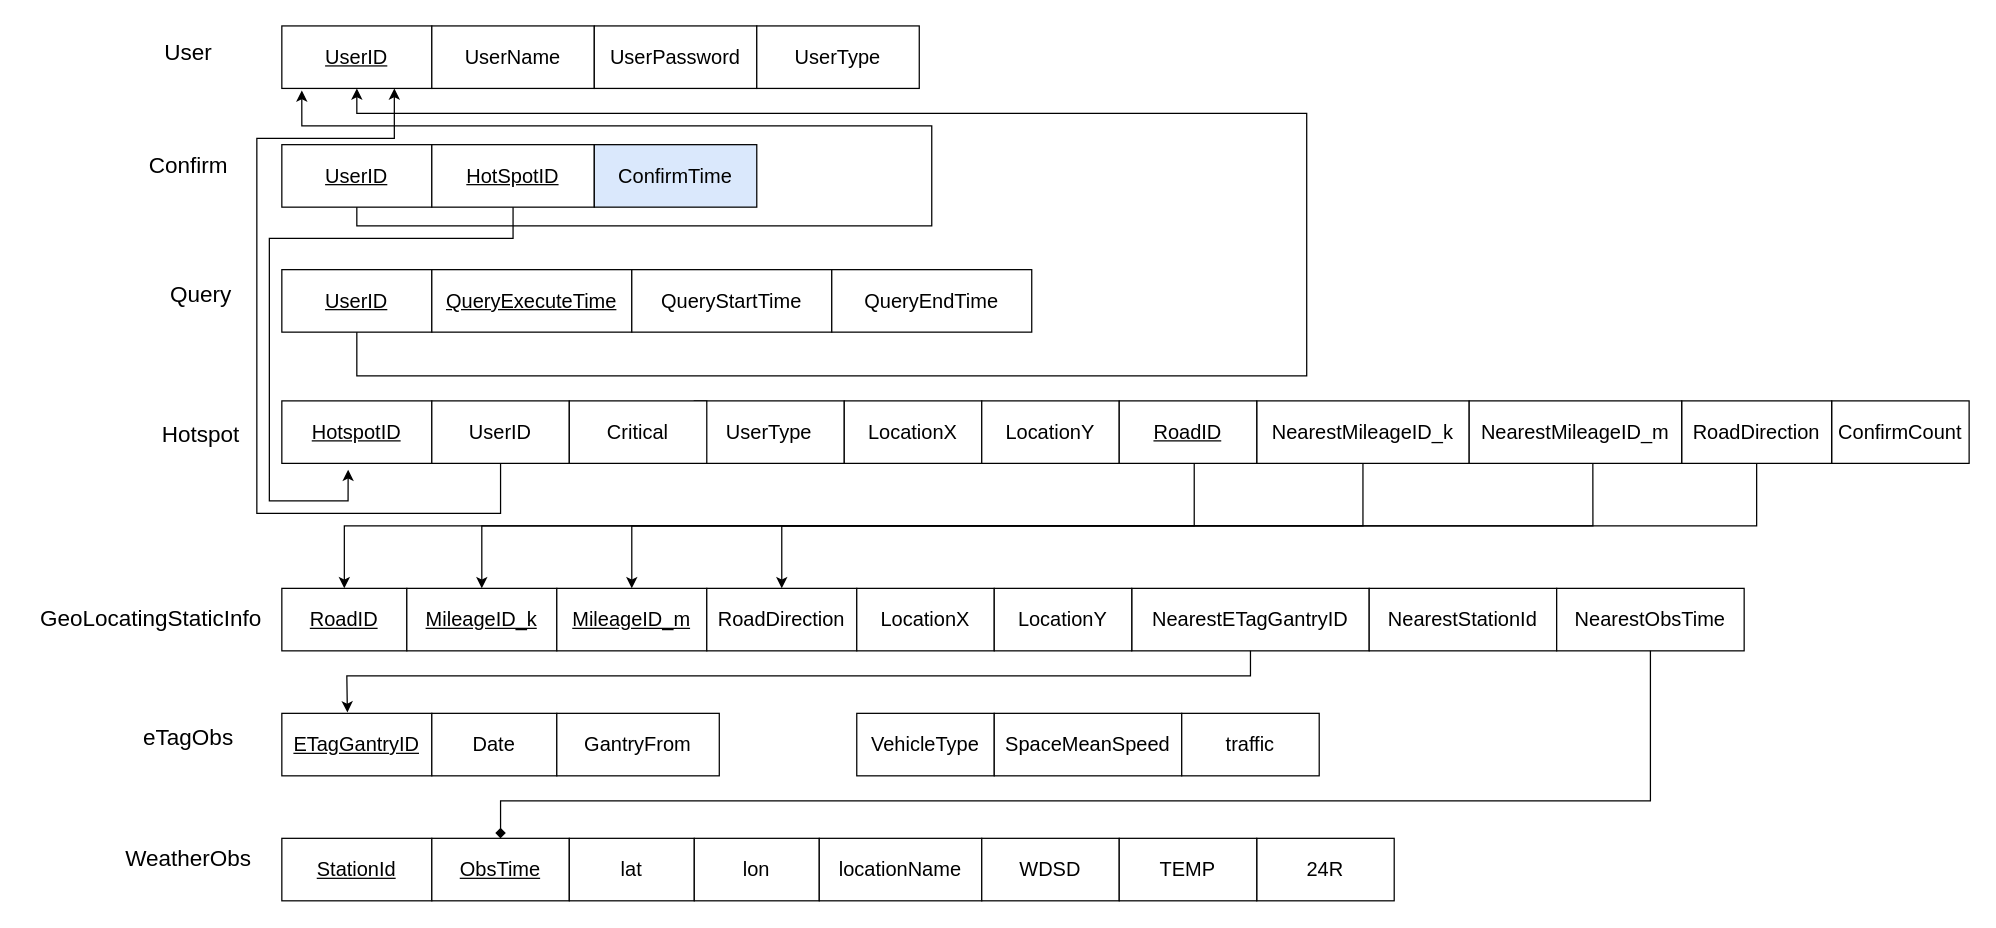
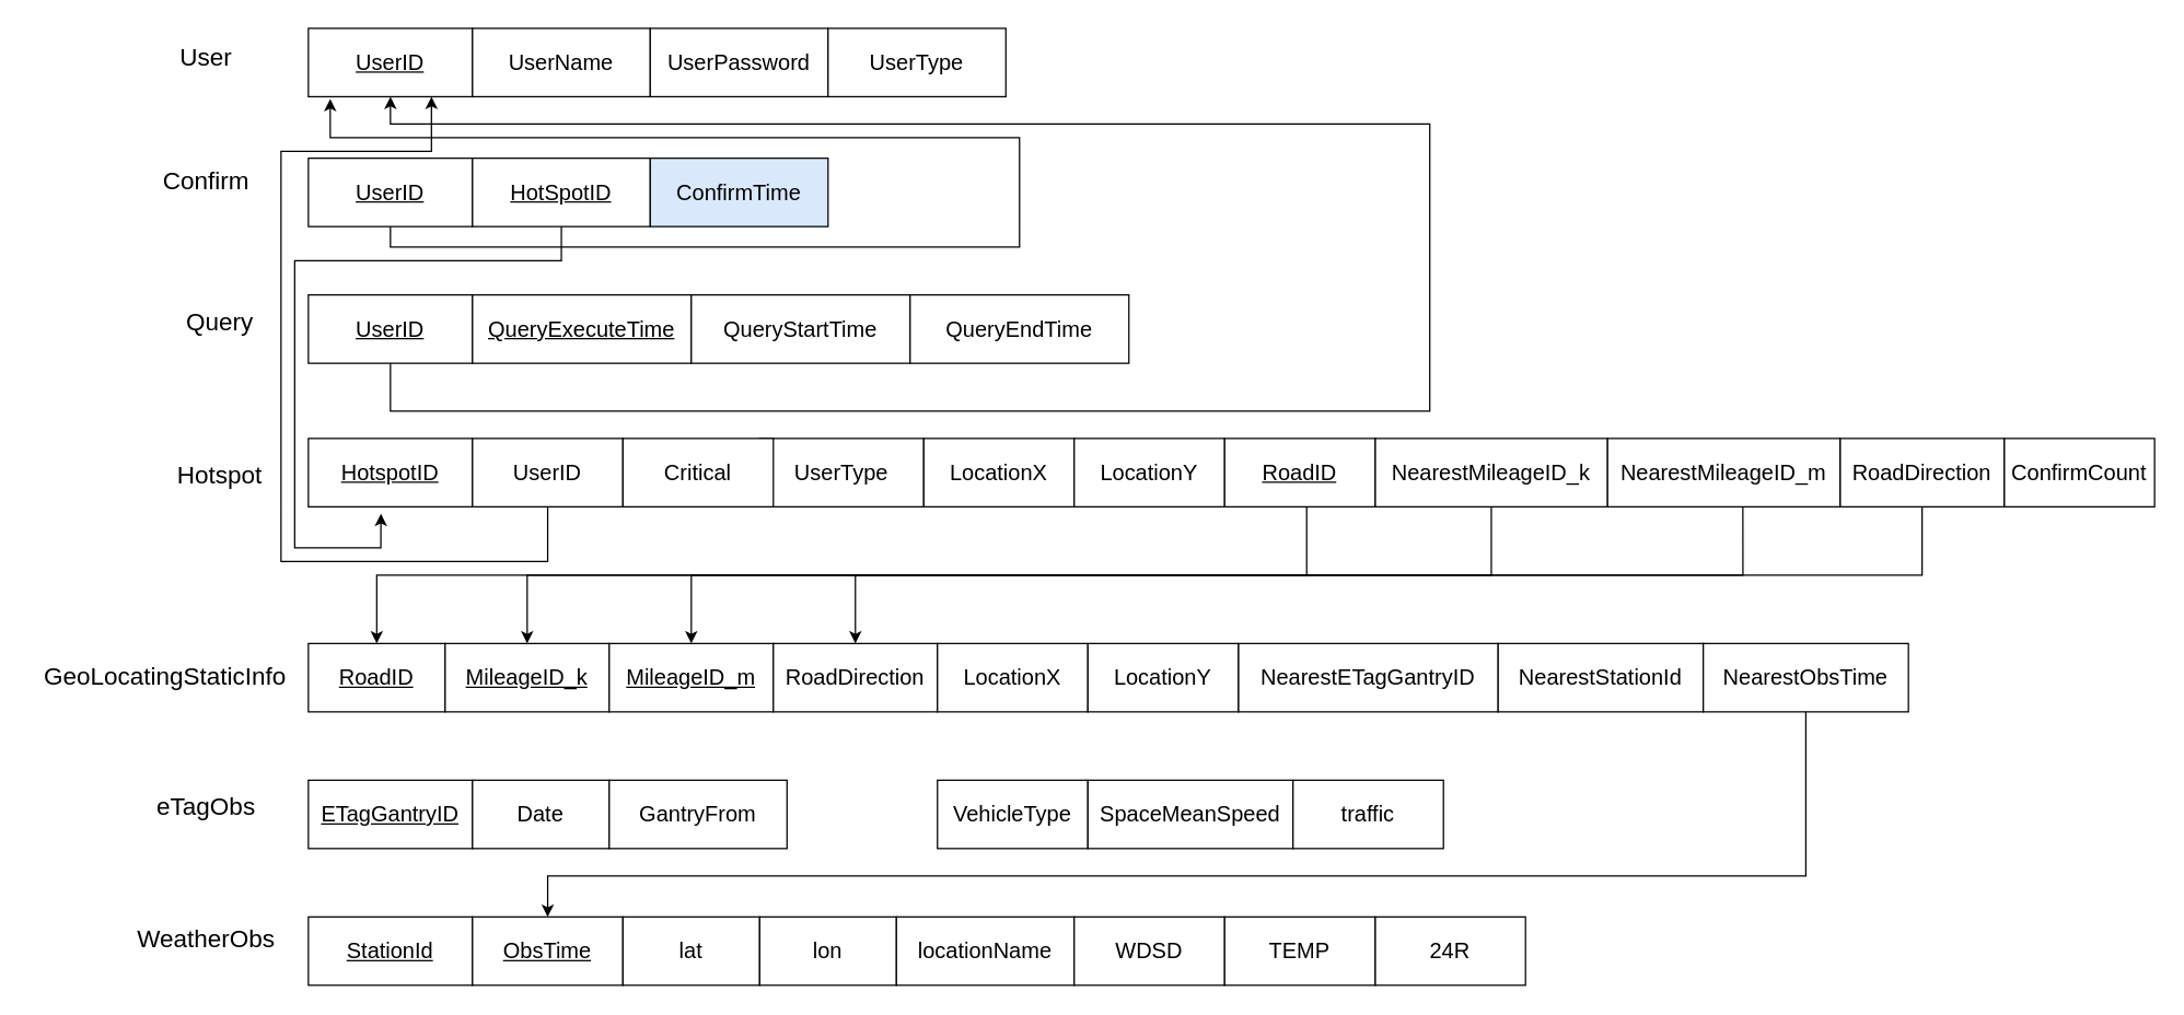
  <mxCell id="0" />
  <mxCell id="1" parent="0" />
  <mxCell id="2" value="" style="group" vertex="1" connectable="0" parent="1"><mxGeometry x="20" y="20" width="1555" height="700" as="geometry" /></mxCell>
  <mxCell id="3" value="User" style="text;html=1;align=center;verticalAlign=middle;resizable=0;points=[];autosize=1;strokeColor=none;fillColor=none;fontSize=18;fontFamily=Helvetica;fontColor=default;container=0;" parent="2" vertex="1"><mxGeometry x="100" y="2" width="60" height="40" as="geometry" /></mxCell>
  <mxCell id="4" value="Confirm" style="text;html=1;align=center;verticalAlign=middle;resizable=0;points=[];autosize=1;strokeColor=none;fillColor=none;fontSize=18;fontFamily=Helvetica;fontColor=default;container=0;" parent="2" vertex="1"><mxGeometry x="85" y="92" width="90" height="40" as="geometry" /></mxCell>
  <mxCell id="5" value="Query" style="text;html=1;align=center;verticalAlign=middle;resizable=0;points=[];autosize=1;strokeColor=none;fillColor=none;fontSize=18;fontFamily=Helvetica;fontColor=default;container=0;" parent="2" vertex="1"><mxGeometry x="105" y="195" width="70" height="40" as="geometry" /></mxCell>
  <mxCell id="6" value="&lt;u&gt;UserID&lt;/u&gt;" style="rounded=0;whiteSpace=wrap;html=1;fontSize=16;container=0;" parent="2" vertex="1"><mxGeometry x="205" width="120" height="50" as="geometry" /></mxCell>
  <mxCell id="7" value="UserName" style="rounded=0;whiteSpace=wrap;html=1;fontSize=16;container=0;" parent="2" vertex="1"><mxGeometry x="325" width="130" height="50" as="geometry" /></mxCell>
  <mxCell id="8" value="&lt;u&gt;UserID&lt;/u&gt;" style="rounded=0;whiteSpace=wrap;html=1;fontSize=16;container=0;" parent="2" vertex="1"><mxGeometry x="205" y="95" width="120" height="50" as="geometry" /></mxCell>
  <mxCell id="9" value="&lt;u&gt;HotSpotID&lt;/u&gt;" style="rounded=0;whiteSpace=wrap;html=1;fontSize=16;container=0;" parent="2" vertex="1"><mxGeometry x="325" y="95" width="130" height="50" as="geometry" /></mxCell>
  <mxCell id="10" value="&lt;u&gt;UserID&lt;/u&gt;" style="rounded=0;whiteSpace=wrap;html=1;fontSize=16;container=0;" parent="2" vertex="1"><mxGeometry x="205" y="195" width="120" height="50" as="geometry" /></mxCell>
  <mxCell id="11" value="&lt;u&gt;QueryExecuteTime&lt;/u&gt;" style="rounded=0;whiteSpace=wrap;html=1;fontSize=16;container=0;" parent="2" vertex="1"><mxGeometry x="325" y="195" width="160" height="50" as="geometry" /></mxCell>
  <mxCell id="12" value="&lt;font style=&quot;font-size: 18px;&quot;&gt;Hotspot&lt;/font&gt;" style="text;html=1;align=center;verticalAlign=middle;resizable=0;points=[];autosize=1;strokeColor=none;fillColor=none;fontSize=18;fontFamily=Helvetica;fontColor=default;container=0;" parent="2" vertex="1"><mxGeometry x="95" y="307" width="90" height="40" as="geometry" /></mxCell>
  <mxCell id="13" value="GeoLocatingStaticInfo" style="text;html=1;align=center;verticalAlign=middle;resizable=0;points=[];autosize=1;strokeColor=none;fillColor=none;fontSize=18;fontFamily=Helvetica;fontColor=default;container=0;" parent="2" vertex="1"><mxGeometry y="455" width="200" height="40" as="geometry" /></mxCell>
  <mxCell id="14" value="eTagObs" style="text;html=1;align=center;verticalAlign=middle;resizable=0;points=[];autosize=1;strokeColor=none;fillColor=none;fontSize=18;fontFamily=Helvetica;fontColor=default;container=0;" parent="2" vertex="1"><mxGeometry x="80" y="550" width="100" height="40" as="geometry" /></mxCell>
  <mxCell id="15" value="WeatherObs" style="text;html=1;align=center;verticalAlign=middle;resizable=0;points=[];autosize=1;strokeColor=none;fillColor=none;fontSize=18;fontFamily=Helvetica;fontColor=default;container=0;" parent="2" vertex="1"><mxGeometry x="70" y="647" width="120" height="40" as="geometry" /></mxCell>
  <mxCell id="16" value="&lt;font style=&quot;font-size: 16px;&quot;&gt;&lt;u&gt;HotspotID&lt;/u&gt;&lt;/font&gt;" style="rounded=0;whiteSpace=wrap;html=1;fontSize=16;container=0;" parent="2" vertex="1"><mxGeometry x="205" y="300" width="120" height="50" as="geometry" /></mxCell>
  <mxCell id="17" value="UserID" style="rounded=0;whiteSpace=wrap;html=1;fontSize=16;container=0;" parent="2" vertex="1"><mxGeometry x="325" y="300" width="110" height="50" as="geometry" /></mxCell>
  <mxCell id="18" value="UserType" style="rounded=0;whiteSpace=wrap;html=1;fontSize=16;container=0;" parent="2" vertex="1"><mxGeometry x="535" y="300" width="120" height="50" as="geometry" /></mxCell>
  <mxCell id="19" value="Critical" style="rounded=0;whiteSpace=wrap;html=1;fontSize=16;container=0;" parent="2" vertex="1"><mxGeometry x="435" y="300" width="110" height="50" as="geometry" /></mxCell>
  <mxCell id="20" value="LocationX" style="rounded=0;whiteSpace=wrap;html=1;fontSize=16;container=0;" parent="2" vertex="1"><mxGeometry x="655" y="300" width="110" height="50" as="geometry" /></mxCell>
  <mxCell id="21" value="&lt;u&gt;RoadID&lt;/u&gt;" style="rounded=0;whiteSpace=wrap;html=1;fontSize=16;container=0;" parent="2" vertex="1"><mxGeometry x="205" y="450" width="100" height="50" as="geometry" /></mxCell>
  <mxCell id="22" value="NearestETagGantryID" style="rounded=0;whiteSpace=wrap;html=1;fontSize=16;container=0;" parent="2" vertex="1"><mxGeometry x="885" y="450" width="190" height="50" as="geometry" /></mxCell>
  <mxCell id="23" value="&lt;u&gt;ETagGantryID&lt;/u&gt;" style="rounded=0;whiteSpace=wrap;html=1;fontSize=16;container=0;" parent="2" vertex="1"><mxGeometry x="205" y="550" width="120" height="50" as="geometry" /></mxCell>
  <mxCell id="24" value="Date" style="rounded=0;whiteSpace=wrap;html=1;fontSize=16;container=0;" parent="2" vertex="1"><mxGeometry x="325" y="550" width="100" height="50" as="geometry" /></mxCell>
  <mxCell id="25" value="GantryFrom" style="rounded=0;whiteSpace=wrap;html=1;fontSize=16;container=0;" parent="2" vertex="1"><mxGeometry x="425" y="550" width="130" height="50" as="geometry" /></mxCell>
  <mxCell id="26" value="VehicleType" style="rounded=0;whiteSpace=wrap;html=1;fontSize=16;container=0;" parent="2" vertex="1"><mxGeometry x="665" y="550" width="110" height="50" as="geometry" /></mxCell>
  <mxCell id="27" value="&lt;u&gt;StationId&lt;/u&gt;" style="rounded=0;whiteSpace=wrap;html=1;fontSize=16;container=0;" parent="2" vertex="1"><mxGeometry x="205" y="650" width="120" height="50" as="geometry" /></mxCell>
  <mxCell id="28" value="&lt;u&gt;ObsTime&lt;/u&gt;" style="rounded=0;whiteSpace=wrap;html=1;fontSize=16;container=0;" parent="2" vertex="1"><mxGeometry x="325" y="650" width="110" height="50" as="geometry" /></mxCell>
  <mxCell id="29" value="lat" style="rounded=0;whiteSpace=wrap;html=1;fontSize=16;container=0;" parent="2" vertex="1"><mxGeometry x="435" y="650" width="100" height="50" as="geometry" /></mxCell>
  <mxCell id="30" value="lon" style="rounded=0;whiteSpace=wrap;html=1;fontSize=16;container=0;" parent="2" vertex="1"><mxGeometry x="535" y="650" width="100" height="50" as="geometry" /></mxCell>
  <mxCell id="31" value="locationName" style="rounded=0;whiteSpace=wrap;html=1;fontSize=16;container=0;" parent="2" vertex="1"><mxGeometry x="635" y="650" width="130" height="50" as="geometry" /></mxCell>
  <mxCell id="32" value="UserPassword" style="rounded=0;whiteSpace=wrap;html=1;fontSize=16;container=0;" vertex="1" parent="2"><mxGeometry x="455" width="130" height="50" as="geometry" /></mxCell>
  <mxCell id="33" value="UserType" style="rounded=0;whiteSpace=wrap;html=1;fontSize=16;container=0;" vertex="1" parent="2"><mxGeometry x="585" width="130" height="50" as="geometry" /></mxCell>
  <mxCell id="34" value="ConfirmTime" style="rounded=0;whiteSpace=wrap;html=1;fontSize=16;container=0;fillColor=#dae8fc;" vertex="1" parent="2"><mxGeometry x="455" y="95" width="130" height="50" as="geometry" /></mxCell>
  <mxCell id="35" value="QueryStartTime" style="rounded=0;whiteSpace=wrap;html=1;fontSize=16;container=0;" vertex="1" parent="2"><mxGeometry x="485" y="195" width="160" height="50" as="geometry" /></mxCell>
  <mxCell id="36" value="QueryEndTime" style="rounded=0;whiteSpace=wrap;html=1;fontSize=16;container=0;" vertex="1" parent="2"><mxGeometry x="645" y="195" width="160" height="50" as="geometry" /></mxCell>
  <mxCell id="37" value="LocationY" style="rounded=0;whiteSpace=wrap;html=1;fontSize=16;container=0;" vertex="1" parent="2"><mxGeometry x="765" y="300" width="110" height="50" as="geometry" /></mxCell>
  <mxCell id="38" value="ConfirmCount" style="rounded=0;whiteSpace=wrap;html=1;fontSize=16;container=0;" vertex="1" parent="2"><mxGeometry x="1445" y="300" width="110" height="50" as="geometry" /></mxCell>
  <mxCell id="39" value="RoadDirection" style="rounded=0;whiteSpace=wrap;html=1;fontSize=16;container=0;" vertex="1" parent="2"><mxGeometry x="1325" y="300" width="120" height="50" as="geometry" /></mxCell>
  <mxCell id="40" value="NearestMileageID_k" style="rounded=0;whiteSpace=wrap;html=1;fontSize=16;container=0;" vertex="1" parent="2"><mxGeometry x="985" y="300" width="170" height="50" as="geometry" /></mxCell>
  <mxCell id="41" value="&lt;u&gt;RoadID&lt;/u&gt;" style="rounded=0;whiteSpace=wrap;html=1;fontSize=16;container=0;" vertex="1" parent="2"><mxGeometry x="875" y="300" width="110" height="50" as="geometry" /></mxCell>
  <mxCell id="42" value="NearestMileageID_m" style="rounded=0;whiteSpace=wrap;html=1;fontSize=16;container=0;" vertex="1" parent="2"><mxGeometry x="1155" y="300" width="170" height="50" as="geometry" /></mxCell>
  <mxCell id="43" value="24R" style="rounded=0;whiteSpace=wrap;html=1;fontSize=16;container=0;" vertex="1" parent="2"><mxGeometry x="985" y="650" width="110" height="50" as="geometry" /></mxCell>
  <mxCell id="44" value="&lt;u&gt;MileageID_k&lt;/u&gt;" style="rounded=0;whiteSpace=wrap;html=1;fontSize=16;container=0;" vertex="1" parent="2"><mxGeometry x="305" y="450" width="120" height="50" as="geometry" /></mxCell>
  <mxCell id="45" value="&lt;u&gt;MileageID_m&lt;/u&gt;" style="rounded=0;whiteSpace=wrap;html=1;fontSize=16;container=0;" vertex="1" parent="2"><mxGeometry x="425" y="450" width="120" height="50" as="geometry" /></mxCell>
  <mxCell id="46" value="RoadDirection" style="rounded=0;whiteSpace=wrap;html=1;fontSize=16;container=0;" vertex="1" parent="2"><mxGeometry x="545" y="450" width="120" height="50" as="geometry" /></mxCell>
  <mxCell id="47" value="LocationX" style="rounded=0;whiteSpace=wrap;html=1;fontSize=16;container=0;" vertex="1" parent="2"><mxGeometry x="665" y="450" width="110" height="50" as="geometry" /></mxCell>
  <mxCell id="48" value="LocationY" style="rounded=0;whiteSpace=wrap;html=1;fontSize=16;container=0;" vertex="1" parent="2"><mxGeometry x="775" y="450" width="110" height="50" as="geometry" /></mxCell>
  <mxCell id="49" value="WDSD" style="rounded=0;whiteSpace=wrap;html=1;fontSize=16;container=0;" vertex="1" parent="2"><mxGeometry x="765" y="650" width="110" height="50" as="geometry" /></mxCell>
  <mxCell id="50" value="TEMP" style="rounded=0;whiteSpace=wrap;html=1;fontSize=16;container=0;" vertex="1" parent="2"><mxGeometry x="875" y="650" width="110" height="50" as="geometry" /></mxCell>
  <mxCell id="51" value="NearestStationId" style="rounded=0;whiteSpace=wrap;html=1;fontSize=16;container=0;" vertex="1" parent="2"><mxGeometry x="1075" y="450" width="150" height="50" as="geometry" /></mxCell>
  <mxCell id="52" value="NearestObsTime" style="rounded=0;whiteSpace=wrap;html=1;fontSize=16;container=0;" vertex="1" parent="2"><mxGeometry x="1225" y="450" width="150" height="50" as="geometry" /></mxCell>
  <mxCell id="53" value="SpaceMeanSpeed" style="rounded=0;whiteSpace=wrap;html=1;fontSize=16;container=0;" vertex="1" parent="2"><mxGeometry x="775" y="550" width="150" height="50" as="geometry" /></mxCell>
  <mxCell id="54" value="traffic" style="rounded=0;whiteSpace=wrap;html=1;fontSize=16;container=0;" vertex="1" parent="2"><mxGeometry x="925" y="550" width="110" height="50" as="geometry" /></mxCell>
  <mxCell id="55" value="" style="endArrow=classic;html=1;rounded=0;exitX=0.5;exitY=1;exitDx=0;exitDy=0;entryX=0.133;entryY=1.032;entryDx=0;entryDy=0;entryPerimeter=0;" edge="1" parent="2" source="8" target="6"><mxGeometry width="50" height="50" relative="1" as="geometry"><mxPoint x="865" y="400" as="sourcePoint" /><mxPoint x="1185" y="160" as="targetPoint" /><Array as="points"><mxPoint x="265" y="160" /><mxPoint x="725" y="160" /><mxPoint x="725" y="80" /><mxPoint x="221" y="80" /></Array></mxGeometry></mxCell>
  <mxCell id="56" value="" style="endArrow=classic;html=1;rounded=0;exitX=0.5;exitY=1;exitDx=0;exitDy=0;entryX=0.5;entryY=1;entryDx=0;entryDy=0;" edge="1" parent="2" source="10" target="6"><mxGeometry width="50" height="50" relative="1" as="geometry"><mxPoint x="865" y="400" as="sourcePoint" /><mxPoint x="915" y="350" as="targetPoint" /><Array as="points"><mxPoint x="265" y="280" /><mxPoint x="1025" y="280" /><mxPoint x="1025" y="70" /><mxPoint x="265" y="70" /></Array></mxGeometry></mxCell>
  <mxCell id="57" value="" style="endArrow=classic;html=1;rounded=0;exitX=0.5;exitY=1;exitDx=0;exitDy=0;entryX=0.75;entryY=1;entryDx=0;entryDy=0;" edge="1" parent="2" source="17" target="6"><mxGeometry width="50" height="50" relative="1" as="geometry"><mxPoint x="865" y="400" as="sourcePoint" /><mxPoint x="915" y="350" as="targetPoint" /><Array as="points"><mxPoint x="380" y="390" /><mxPoint x="185" y="390" /><mxPoint x="185" y="90" /><mxPoint x="295" y="90" /></Array></mxGeometry></mxCell>
  <mxCell id="58" value="" style="endArrow=classic;html=1;rounded=0;exitX=0.5;exitY=1;exitDx=0;exitDy=0;entryX=0.442;entryY=1.102;entryDx=0;entryDy=0;entryPerimeter=0;" edge="1" parent="2" source="9" target="16"><mxGeometry width="50" height="50" relative="1" as="geometry"><mxPoint x="865" y="400" as="sourcePoint" /><mxPoint x="915" y="350" as="targetPoint" /><Array as="points"><mxPoint x="390" y="170" /><mxPoint x="195" y="170" /><mxPoint x="195" y="380" /><mxPoint x="258" y="380" /></Array></mxGeometry></mxCell>
  <mxCell id="59" value="" style="endArrow=classic;html=1;rounded=0;" edge="1" parent="2"><mxGeometry width="50" height="50" relative="1" as="geometry"><mxPoint x="935" y="350" as="sourcePoint" /><mxPoint x="255" y="450" as="targetPoint" /><Array as="points"><mxPoint x="935" y="400" /><mxPoint x="255" y="400" /></Array></mxGeometry></mxCell>
  <mxCell id="60" value="" style="endArrow=classic;html=1;rounded=0;exitX=0.5;exitY=1;exitDx=0;exitDy=0;entryX=0.5;entryY=0;entryDx=0;entryDy=0;" edge="1" parent="2" source="40" target="44"><mxGeometry width="50" height="50" relative="1" as="geometry"><mxPoint x="865" y="400" as="sourcePoint" /><mxPoint x="915" y="350" as="targetPoint" /><Array as="points"><mxPoint x="1070" y="400" /><mxPoint x="715" y="400" /><mxPoint x="365" y="400" /></Array></mxGeometry></mxCell>
  <mxCell id="61" value="" style="endArrow=classic;html=1;rounded=0;exitX=0.582;exitY=1.008;exitDx=0;exitDy=0;exitPerimeter=0;entryX=0.5;entryY=0;entryDx=0;entryDy=0;" edge="1" parent="2" source="42" target="45"><mxGeometry width="50" height="50" relative="1" as="geometry"><mxPoint x="865" y="400" as="sourcePoint" /><mxPoint x="915" y="350" as="targetPoint" /><Array as="points"><mxPoint x="1254" y="400" /><mxPoint x="485" y="400" /></Array></mxGeometry></mxCell>
  <mxCell id="62" value="" style="endArrow=classic;html=1;rounded=0;exitX=0.5;exitY=1;exitDx=0;exitDy=0;entryX=0.5;entryY=0;entryDx=0;entryDy=0;" edge="1" parent="2" source="39" target="46"><mxGeometry width="50" height="50" relative="1" as="geometry"><mxPoint x="865" y="400" as="sourcePoint" /><mxPoint x="915" y="350" as="targetPoint" /><Array as="points"><mxPoint x="1385" y="400" /><mxPoint x="605" y="400" /></Array></mxGeometry></mxCell>
- <mxCell id="63" value="" style="endArrow=classic;html=1;rounded=0;exitX=0.5;exitY=1;exitDx=0;exitDy=0;entryX=0.437;entryY=-0.015;entryDx=0;entryDy=0;entryPerimeter=0;" edge="1" parent="2" source="22" target="23"><mxGeometry width="50" height="50" relative="1" as="geometry"><mxPoint x="865" y="400" as="sourcePoint" /><mxPoint x="915" y="350" as="targetPoint" /><Array as="points"><mxPoint x="980" y="520" /><mxPoint x="257" y="520" /></Array></mxGeometry></mxCell>
- <mxCell id="64" value="" style="endArrow=diamond;html=1;rounded=0;exitX=0.5;exitY=1;exitDx=0;exitDy=0;entryX=0.5;entryY=0;entryDx=0;entryDy=0;" edge="1" parent="2" source="52" target="28"><mxGeometry width="50" height="50" relative="1" as="geometry"><mxPoint x="865" y="400" as="sourcePoint" /><mxPoint x="915" y="350" as="targetPoint" /><Array as="points"><mxPoint x="1300" y="620" /><mxPoint x="380" y="620" /></Array></mxGeometry></mxCell>
+ <mxCell id="64" value="" style="endArrow=classic;html=1;rounded=0;exitX=0.5;exitY=1;exitDx=0;exitDy=0;entryX=0.5;entryY=0;entryDx=0;entryDy=0;" edge="1" parent="2" source="52" target="28"><mxGeometry width="50" height="50" relative="1" as="geometry"><mxPoint x="865" y="400" as="sourcePoint" /><mxPoint x="915" y="350" as="targetPoint" /><Array as="points"><mxPoint x="1300" y="620" /><mxPoint x="380" y="620" /></Array></mxGeometry></mxCell>
